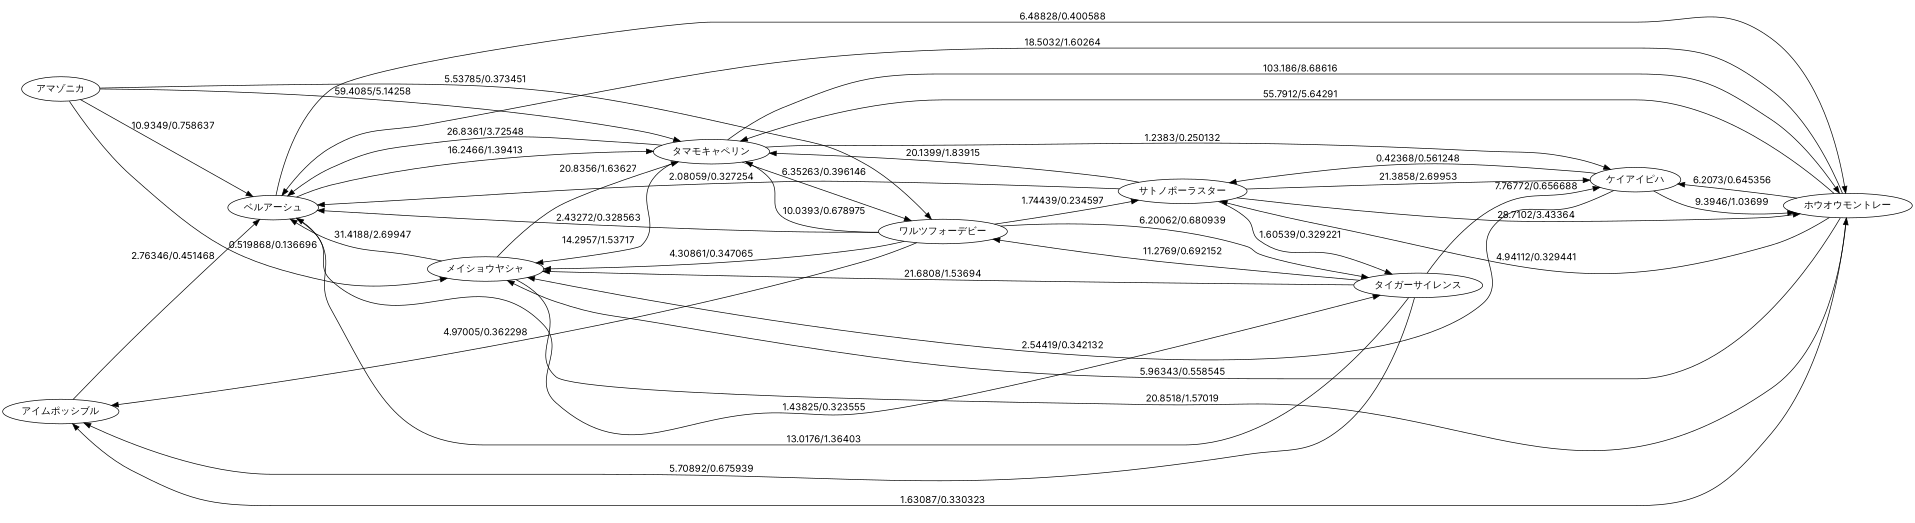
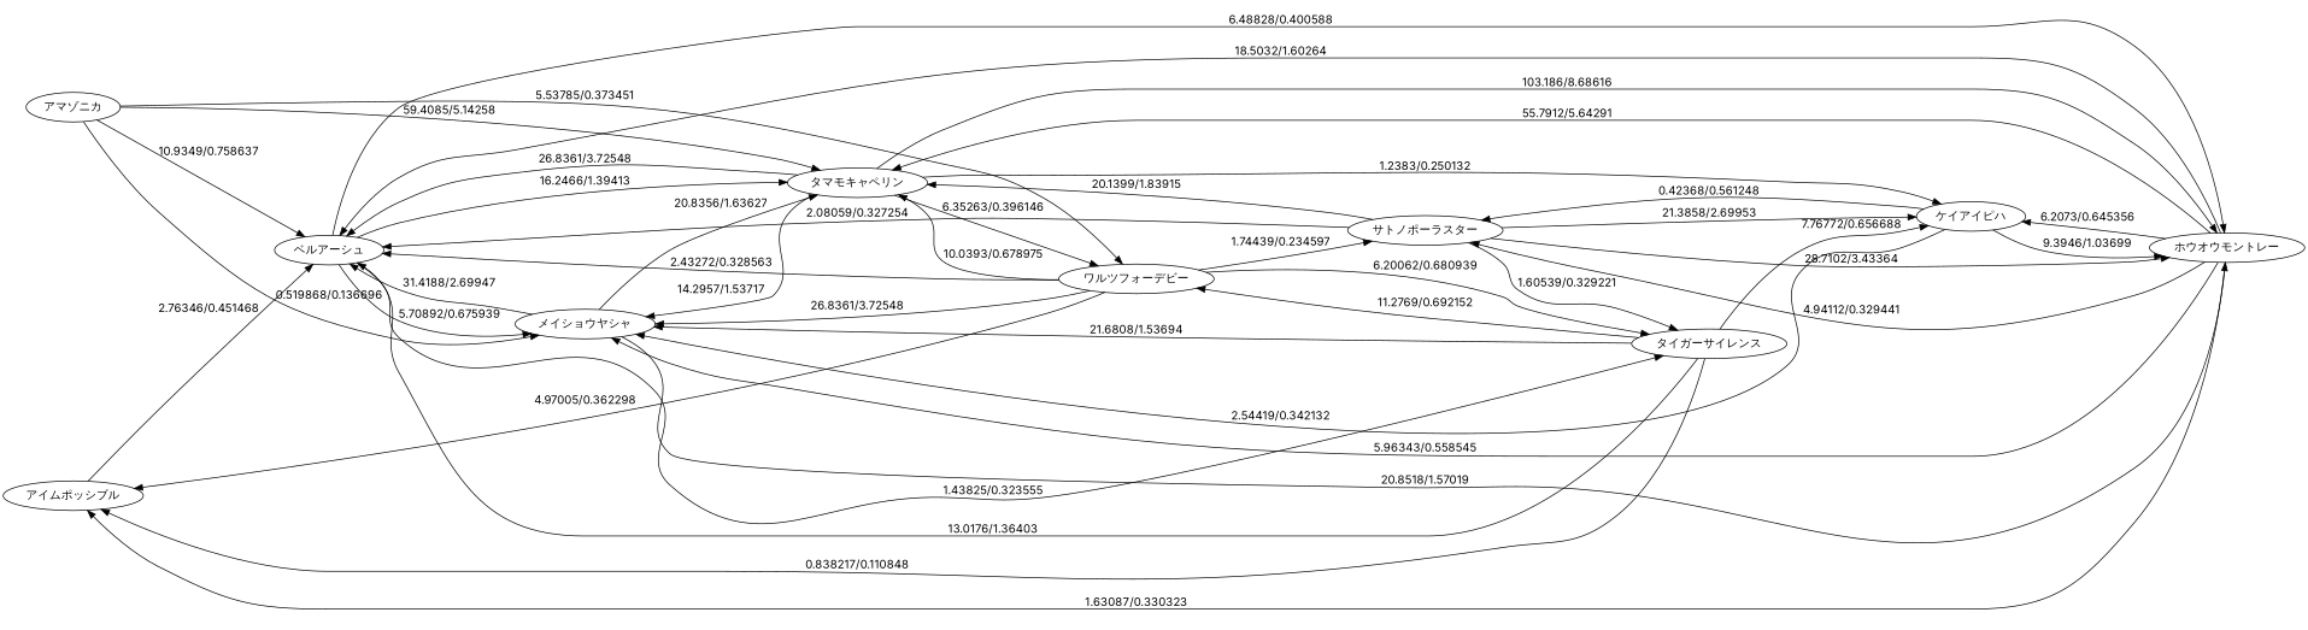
  digraph {
    fontname=Inter
    rankdir=LR
    node [fontname=Inter]
    edge [fontname=Inter]
    n1 [label="アイムポッシブル"]
    n2 [label="ベルアーシュ"]
    n3 [label="メイショウヤシャ"]
    n4 [label="ホウオウモントレー"]
    n5 [label="タマモキャペリン"]
    n6 [label="タイガーサイレンス"]
    n7 [label="サトノポーラスター"]
    n8 [label="ケイアイピハ"]
    n9 [label="ワルツフォーデビー"]
    n10 [label="アマゾニカ"]
    n1 -> n2 [label="2.76346/0.451468"]
+   n2 -> n3 [label="5.70892/0.675939"]
    n2 -> n4 [label="6.48828/0.400588"]
    n2 -> n5 [label="16.2466/1.39413"]
    n2 -> n6 [label="1.43825/0.323555"]
    n3 -> n2 [label="31.4188/2.69947"]
    n3 -> n4 [label="20.8518/1.57019"]
    n3 -> n5 [label="20.8356/1.63627"]
    n4 -> n1 [label="1.63087/0.330323"]
    n4 -> n2 [label="18.5032/1.60264"]
    n4 -> n3 [label="5.96343/0.558545"]
    n4 -> n5 [label="55.7912/5.64291"]
    n4 -> n7 [label="4.94112/0.329441"]
    n4 -> n8 [label="6.2073/0.645356"]
    n5 -> n2 [label="26.8361/3.72548"]
    n5 -> n3 [label="14.2957/1.53717"]
    n5 -> n4 [label="103.186/8.68616"]
    n5 -> n8 [label="1.2383/0.250132"]
    n5 -> n9 [label="6.35263/0.396146"]
-   n6 -> n1 [label="5.70892/0.675939"]
+   n6 -> n1 [label="0.838217/0.110848"]
    n6 -> n2 [label="13.0176/1.36403"]
    n6 -> n3 [label="21.6808/1.53694"]
    n6 -> n8 [label="7.76772/0.656688"]
    n6 -> n9 [label="11.2769/0.692152"]
    n7 -> n2 [label="2.08059/0.327254"]
    n7 -> n4 [label="28.7102/3.43364"]
    n7 -> n5 [label="20.1399/1.83915"]
    n7 -> n6 [label="1.60539/0.329221"]
    n7 -> n8 [label="21.3858/2.69953"]
    n8 -> n3 [label="2.54419/0.342132"]
    n8 -> n4 [label="9.3946/1.03699"]
    n8 -> n7 [label="0.42368/0.561248"]
    n9 -> n1 [label="4.97005/0.362298"]
    n9 -> n2 [label="2.43272/0.328563"]
-   n9 -> n3 [label="4.30861/0.347065"]
+   n9 -> n3 [label="26.8361/3.72548"]
    n9 -> n5 [label="10.0393/0.678975"]
    n9 -> n6 [label="6.20062/0.680939"]
    n9 -> n7 [label="1.74439/0.234597"]
    n10 -> n2 [label="10.9349/0.758637"]
    n10 -> n3 [label="0.519868/0.136696"]
    n10 -> n5 [label="59.4085/5.14258"]
    n10 -> n9 [label="5.53785/0.373451"]
  }
